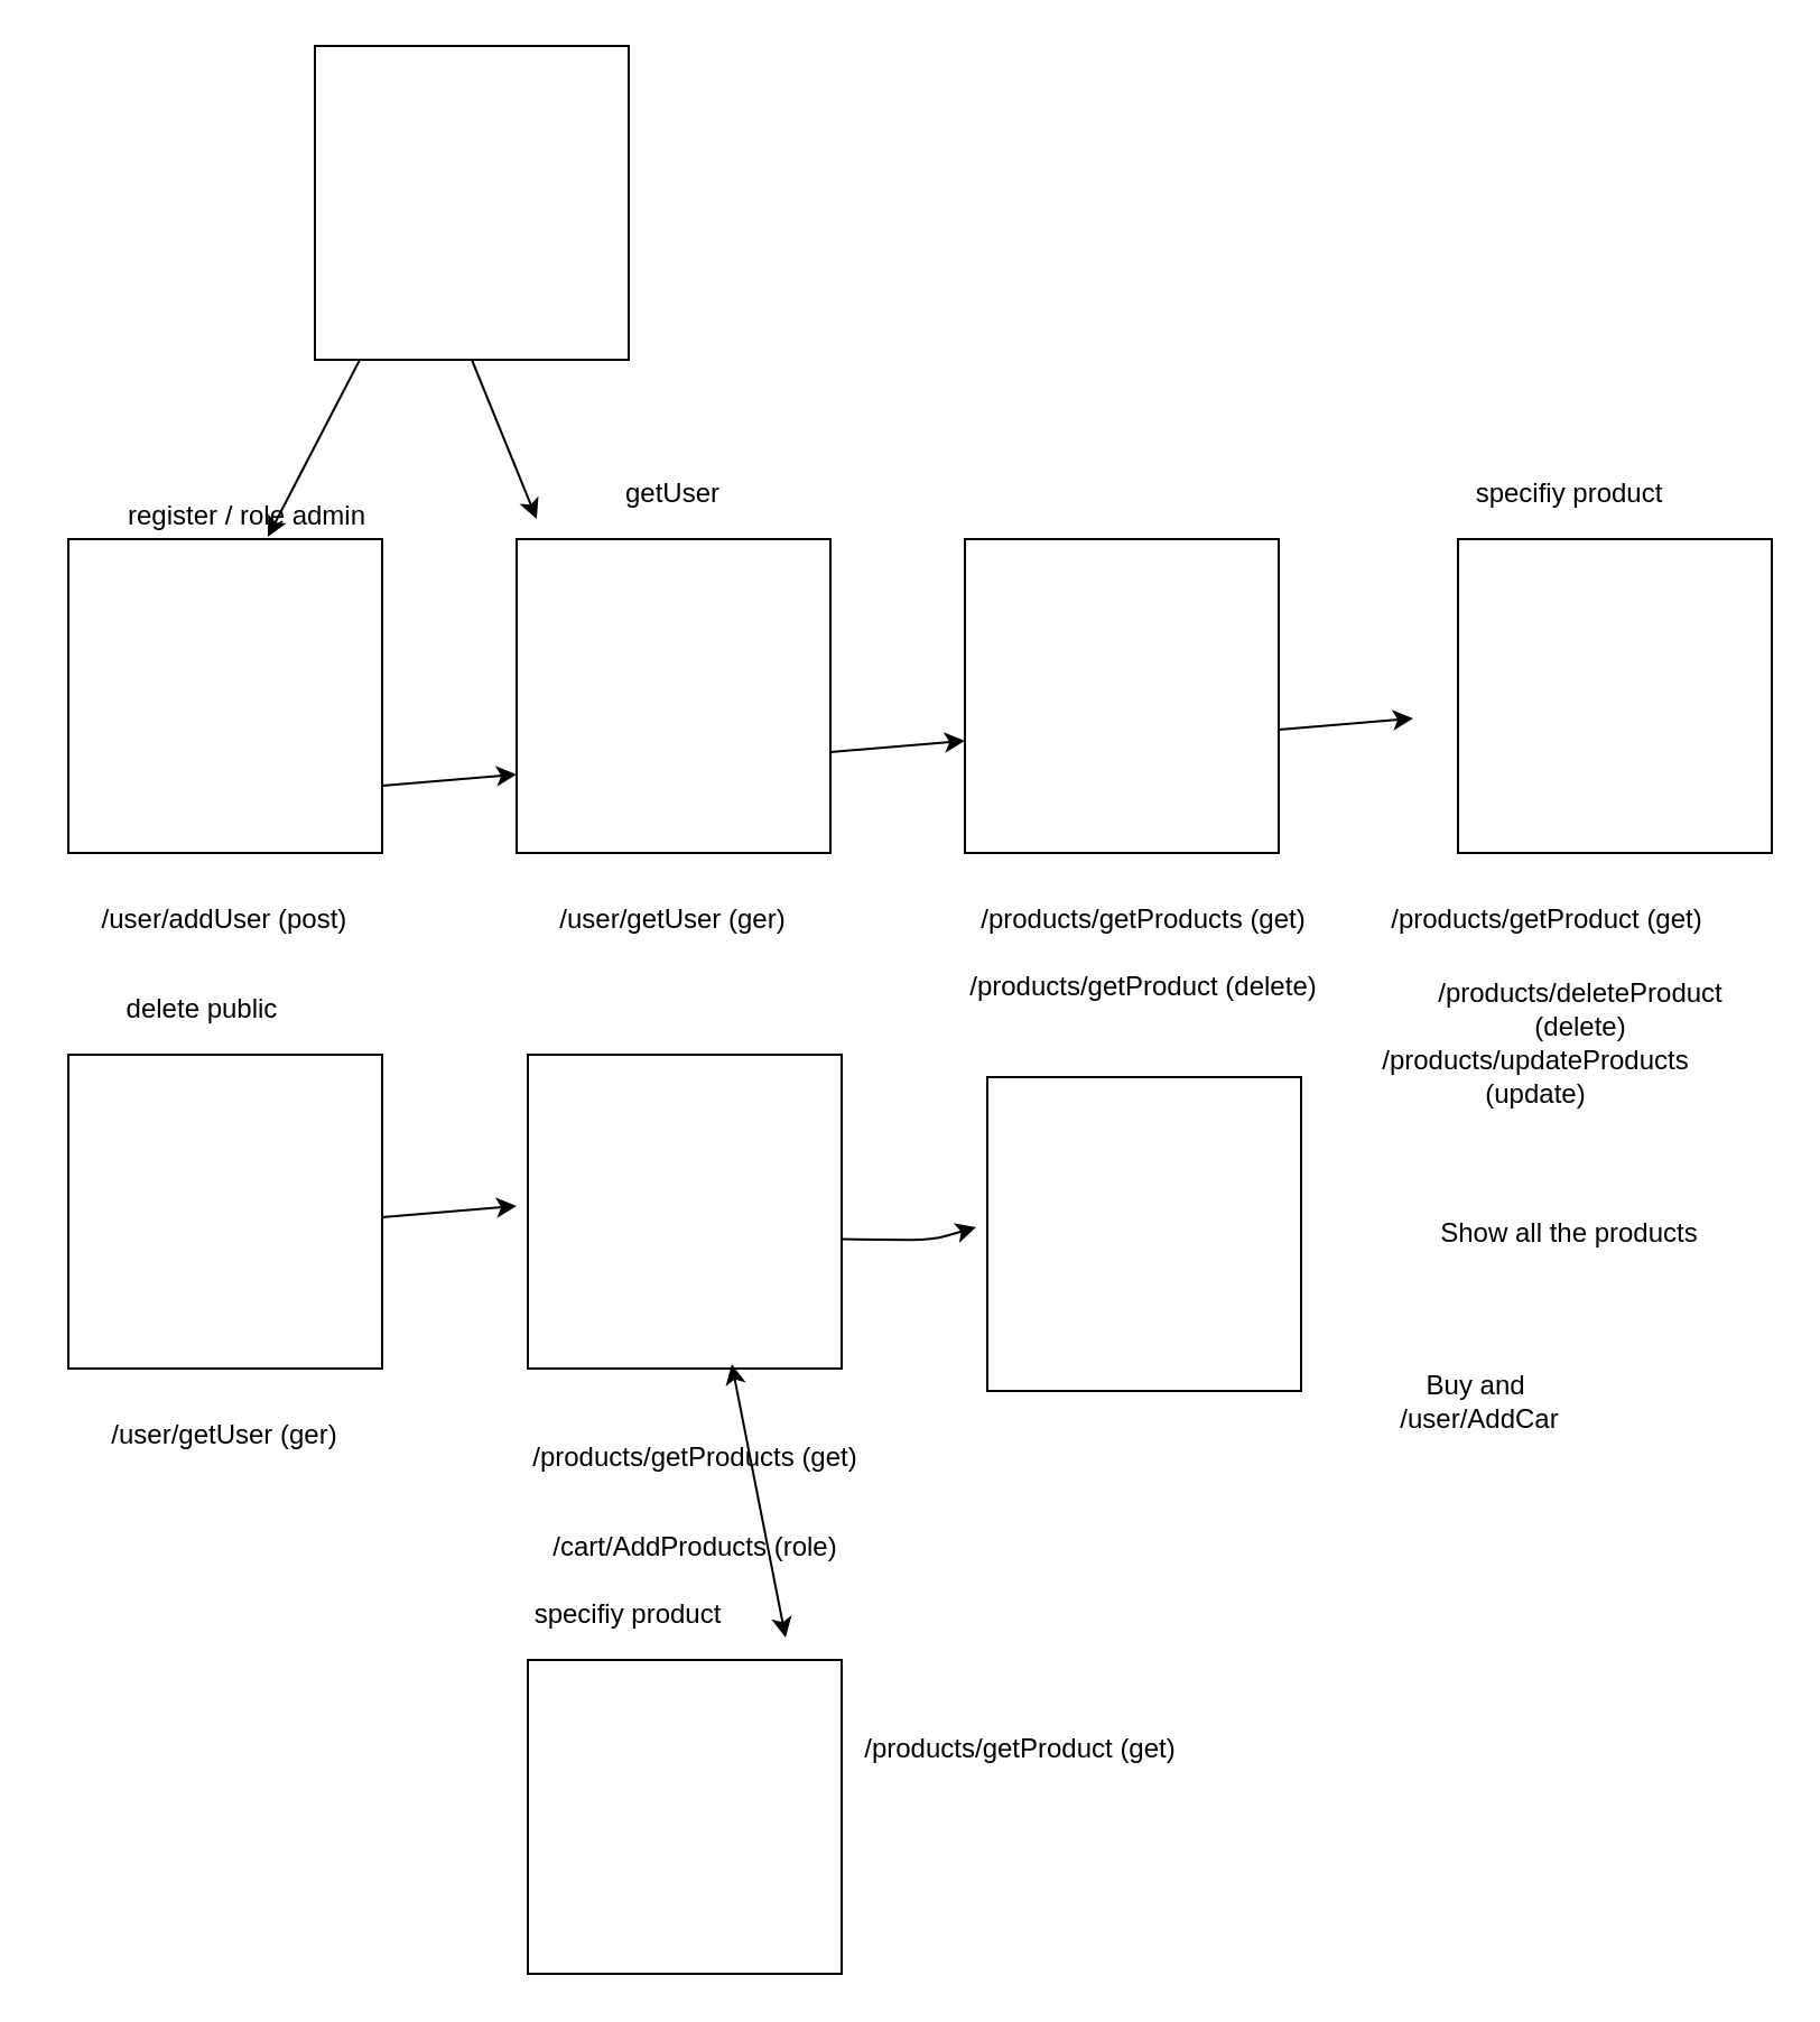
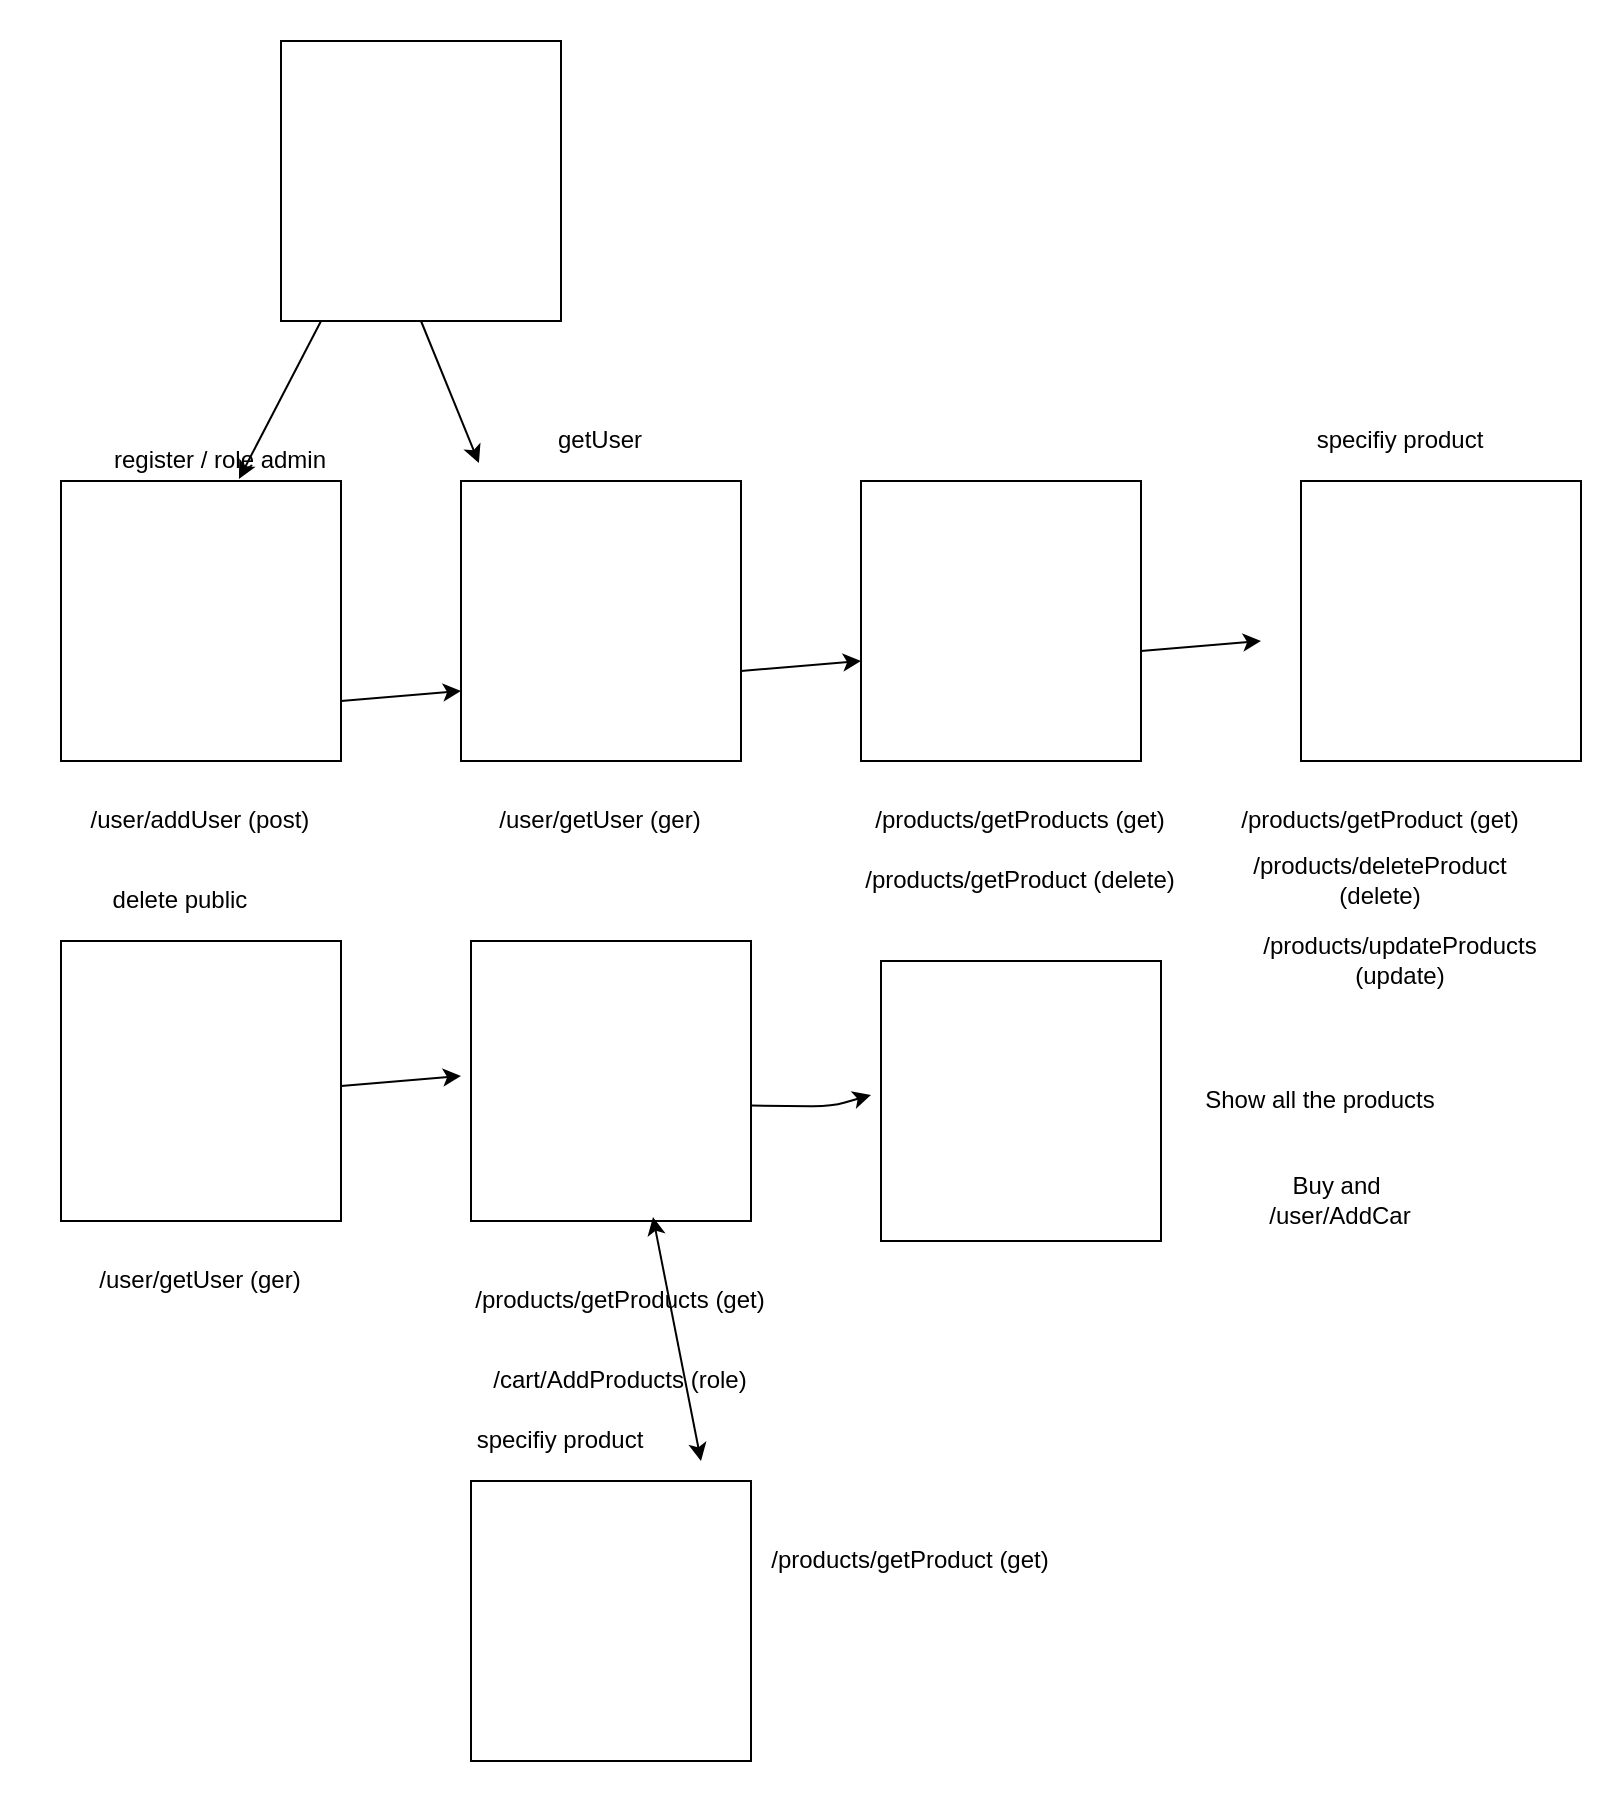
  <mxCell id="0" />
  <mxCell id="1" parent="0" />
  <mxCell id="2" value="" style="whiteSpace=wrap;html=1;aspect=fixed;" parent="1" vertex="1"><mxGeometry x="30" y="240" width="140" height="140" as="geometry" /></mxCell>
  <mxCell id="3" value="" style="whiteSpace=wrap;html=1;aspect=fixed;" parent="1" vertex="1"><mxGeometry x="230" y="240" width="140" height="140" as="geometry" /></mxCell>
  <mxCell id="4" value="getUser" style="text;html=1;strokeColor=none;fillColor=none;align=center;verticalAlign=middle;whiteSpace=wrap;rounded=0;" parent="1" vertex="1"><mxGeometry x="230" y="210" width="140" height="20" as="geometry" /></mxCell>
  <mxCell id="5" value="/user/addUser (post)" style="text;html=1;strokeColor=none;fillColor=none;align=center;verticalAlign=middle;whiteSpace=wrap;rounded=0;" parent="1" vertex="1"><mxGeometry x="30" y="400" width="140" height="20" as="geometry" /></mxCell>
  <mxCell id="6" value="/user/getUser (ger)" style="text;html=1;strokeColor=none;fillColor=none;align=center;verticalAlign=middle;whiteSpace=wrap;rounded=0;" parent="1" vertex="1"><mxGeometry x="230" y="400" width="140" height="20" as="geometry" /></mxCell>
  <mxCell id="7" value="" style="endArrow=classic;html=1;entryX=0;entryY=0.75;entryDx=0;entryDy=0;" parent="1" target="3" edge="1"><mxGeometry width="50" height="50" relative="1" as="geometry"><mxPoint x="170" y="350" as="sourcePoint" /><mxPoint x="220" y="300" as="targetPoint" /></mxGeometry></mxCell>
  <mxCell id="8" value="" style="whiteSpace=wrap;html=1;aspect=fixed;" parent="1" vertex="1"><mxGeometry x="430" y="240" width="140" height="140" as="geometry" /></mxCell>
  <mxCell id="9" value="/products/getProducts (get)" style="text;html=1;strokeColor=none;fillColor=none;align=center;verticalAlign=middle;whiteSpace=wrap;rounded=0;" parent="1" vertex="1"><mxGeometry x="430" y="400" width="160" height="20" as="geometry" /></mxCell>
  <mxCell id="10" value="/products/getProduct (delete)" style="text;html=1;strokeColor=none;fillColor=none;align=center;verticalAlign=middle;whiteSpace=wrap;rounded=0;" parent="1" vertex="1"><mxGeometry x="430" y="430" width="160" height="20" as="geometry" /></mxCell>
  <mxCell id="11" value="" style="endArrow=classic;html=1;entryX=0;entryY=0.75;entryDx=0;entryDy=0;" parent="1" edge="1"><mxGeometry width="50" height="50" relative="1" as="geometry"><mxPoint x="370" y="335" as="sourcePoint" /><mxPoint x="430" y="330" as="targetPoint" /></mxGeometry></mxCell>
  <mxCell id="12" value="" style="whiteSpace=wrap;html=1;aspect=fixed;" parent="1" vertex="1"><mxGeometry x="650" y="240" width="140" height="140" as="geometry" /></mxCell>
  <mxCell id="13" value="" style="endArrow=classic;html=1;entryX=0;entryY=0.75;entryDx=0;entryDy=0;" parent="1" edge="1"><mxGeometry width="50" height="50" relative="1" as="geometry"><mxPoint x="570" y="325" as="sourcePoint" /><mxPoint x="630" y="320" as="targetPoint" /></mxGeometry></mxCell>
  <mxCell id="14" value="specifiy product" style="text;html=1;strokeColor=none;fillColor=none;align=center;verticalAlign=middle;whiteSpace=wrap;rounded=0;" parent="1" vertex="1"><mxGeometry x="630" y="210" width="140" height="20" as="geometry" /></mxCell>
  <mxCell id="15" value="/products/getProduct (get)" style="text;html=1;strokeColor=none;fillColor=none;align=center;verticalAlign=middle;whiteSpace=wrap;rounded=0;" parent="1" vertex="1"><mxGeometry x="610" y="400" width="160" height="20" as="geometry" /></mxCell>
- <mxCell id="16" value="/products/deleteProduct (delete)" style="text;html=1;strokeColor=none;fillColor=none;align=center;verticalAlign=middle;whiteSpace=wrap;rounded=0;" parent="1" vertex="1"><mxGeometry x="625" y="440" width="160" height="20" as="geometry" /></mxCell>
- <mxCell id="17" value="/products/updateProducts (update)" style="text;html=1;strokeColor=none;fillColor=none;align=center;verticalAlign=middle;whiteSpace=wrap;rounded=0;" parent="1" vertex="1"><mxGeometry x="605" y="470" width="160" height="20" as="geometry" /></mxCell>
+ <mxCell id="16" value="/products/deleteProduct (delete)" style="text;html=1;strokeColor=none;fillColor=none;align=center;verticalAlign=middle;whiteSpace=wrap;rounded=0;" parent="1" vertex="1"><mxGeometry x="610" y="430" width="160" height="20" as="geometry" /></mxCell>
+ <mxCell id="17" value="/products/updateProducts (update)" style="text;html=1;strokeColor=none;fillColor=none;align=center;verticalAlign=middle;whiteSpace=wrap;rounded=0;" parent="1" vertex="1"><mxGeometry x="620" y="470" width="160" height="20" as="geometry" /></mxCell>
  <mxCell id="18" value="" style="whiteSpace=wrap;html=1;aspect=fixed;" parent="1" vertex="1"><mxGeometry x="30" y="470" width="140" height="140" as="geometry" /></mxCell>
  <mxCell id="19" value="delete public" style="text;html=1;strokeColor=none;fillColor=none;align=center;verticalAlign=middle;whiteSpace=wrap;rounded=0;" parent="1" vertex="1"><mxGeometry x="20" y="440" width="140" height="20" as="geometry" /></mxCell>
  <mxCell id="20" value="" style="whiteSpace=wrap;html=1;aspect=fixed;" parent="1" vertex="1"><mxGeometry x="235" y="470" width="140" height="140" as="geometry" /></mxCell>
  <mxCell id="21" value="/user/getUser (ger)" style="text;html=1;strokeColor=none;fillColor=none;align=center;verticalAlign=middle;whiteSpace=wrap;rounded=0;" parent="1" vertex="1"><mxGeometry x="30" y="630" width="140" height="20" as="geometry" /></mxCell>
  <mxCell id="22" value="" style="endArrow=classic;html=1;entryX=0;entryY=0.75;entryDx=0;entryDy=0;" parent="1" edge="1"><mxGeometry width="50" height="50" relative="1" as="geometry"><mxPoint x="170" y="542.5" as="sourcePoint" /><mxPoint x="230" y="537.5" as="targetPoint" /></mxGeometry></mxCell>
  <mxCell id="23" value="/products/getProducts (get)" style="text;html=1;strokeColor=none;fillColor=none;align=center;verticalAlign=middle;whiteSpace=wrap;rounded=0;" parent="1" vertex="1"><mxGeometry x="230" y="640" width="160" height="20" as="geometry" /></mxCell>
  <mxCell id="24" value="/cart/AddProducts (role)" style="text;html=1;strokeColor=none;fillColor=none;align=center;verticalAlign=middle;whiteSpace=wrap;rounded=0;" parent="1" vertex="1"><mxGeometry x="230" y="680" width="160" height="20" as="geometry" /></mxCell>
  <mxCell id="25" value="" style="whiteSpace=wrap;html=1;aspect=fixed;" parent="1" vertex="1"><mxGeometry x="440" y="480" width="140" height="140" as="geometry" /></mxCell>
  <mxCell id="26" value="" style="endArrow=classic;html=1;" parent="1" edge="1"><mxGeometry width="50" height="50" relative="1" as="geometry"><mxPoint x="375" y="552.25" as="sourcePoint" /><mxPoint x="435" y="547" as="targetPoint" /><Array as="points"><mxPoint x="415" y="552.75" /></Array></mxGeometry></mxCell>
- <mxCell id="27" value="Show all the products" style="text;html=1;strokeColor=none;fillColor=none;align=center;verticalAlign=middle;whiteSpace=wrap;rounded=0;" parent="1" vertex="1"><mxGeometry x="630" y="540" width="140" height="20" as="geometry" /></mxCell>
- <mxCell id="28" value="Buy and&amp;nbsp;&lt;br&gt;/user/AddCar" style="text;html=1;strokeColor=none;fillColor=none;align=center;verticalAlign=middle;whiteSpace=wrap;rounded=0;" parent="1" vertex="1"><mxGeometry x="590" y="615" width="140" height="20" as="geometry" /></mxCell>
+ <mxCell id="27" value="Show all the products" style="text;html=1;strokeColor=none;fillColor=none;align=center;verticalAlign=middle;whiteSpace=wrap;rounded=0;" parent="1" vertex="1"><mxGeometry x="590" y="540" width="140" height="20" as="geometry" /></mxCell>
+ <mxCell id="28" value="Buy and&amp;nbsp;&lt;br&gt;/user/AddCar" style="text;html=1;strokeColor=none;fillColor=none;align=center;verticalAlign=middle;whiteSpace=wrap;rounded=0;" parent="1" vertex="1"><mxGeometry x="600" y="590" width="140" height="20" as="geometry" /></mxCell>
  <mxCell id="29" value="" style="whiteSpace=wrap;html=1;aspect=fixed;" vertex="1" parent="1"><mxGeometry x="140" y="20" width="140" height="140" as="geometry" /></mxCell>
  <mxCell id="30" value="" style="endArrow=classic;html=1;exitX=0.143;exitY=1;exitDx=0;exitDy=0;exitPerimeter=0;entryX=0.564;entryY=0.95;entryDx=0;entryDy=0;entryPerimeter=0;" edge="1" parent="1" source="29" target="31"><mxGeometry width="50" height="50" relative="1" as="geometry"><mxPoint x="130" y="210" as="sourcePoint" /><mxPoint x="100" y="280" as="targetPoint" /></mxGeometry></mxCell>
  <mxCell id="31" value="register / role admin" style="text;html=1;strokeColor=none;fillColor=none;align=center;verticalAlign=middle;whiteSpace=wrap;rounded=0;" vertex="1" parent="1"><mxGeometry x="40" y="220" width="140" height="20" as="geometry" /></mxCell>
  <mxCell id="32" value="" style="endArrow=classic;html=1;exitX=0.5;exitY=1;exitDx=0;exitDy=0;entryX=0.064;entryY=-0.064;entryDx=0;entryDy=0;entryPerimeter=0;" edge="1" parent="1" source="29" target="3"><mxGeometry width="50" height="50" relative="1" as="geometry"><mxPoint x="170.02" y="170" as="sourcePoint" /><mxPoint x="128.96" y="249" as="targetPoint" /></mxGeometry></mxCell>
  <mxCell id="33" value="" style="whiteSpace=wrap;html=1;aspect=fixed;" vertex="1" parent="1"><mxGeometry x="235" y="740" width="140" height="140" as="geometry" /></mxCell>
  <mxCell id="34" value="" style="endArrow=classic;startArrow=classic;html=1;entryX=0.65;entryY=0.986;entryDx=0;entryDy=0;entryPerimeter=0;" edge="1" parent="1" target="20"><mxGeometry width="50" height="50" relative="1" as="geometry"><mxPoint x="350" y="730" as="sourcePoint" /><mxPoint x="400" y="580" as="targetPoint" /></mxGeometry></mxCell>
  <mxCell id="35" value="specifiy product" style="text;html=1;strokeColor=none;fillColor=none;align=center;verticalAlign=middle;whiteSpace=wrap;rounded=0;" vertex="1" parent="1"><mxGeometry x="210" y="710" width="140" height="20" as="geometry" /></mxCell>
  <mxCell id="36" value="/products/getProduct (get)" style="text;html=1;strokeColor=none;fillColor=none;align=center;verticalAlign=middle;whiteSpace=wrap;rounded=0;" vertex="1" parent="1"><mxGeometry x="375" y="770" width="160" height="20" as="geometry" /></mxCell>
